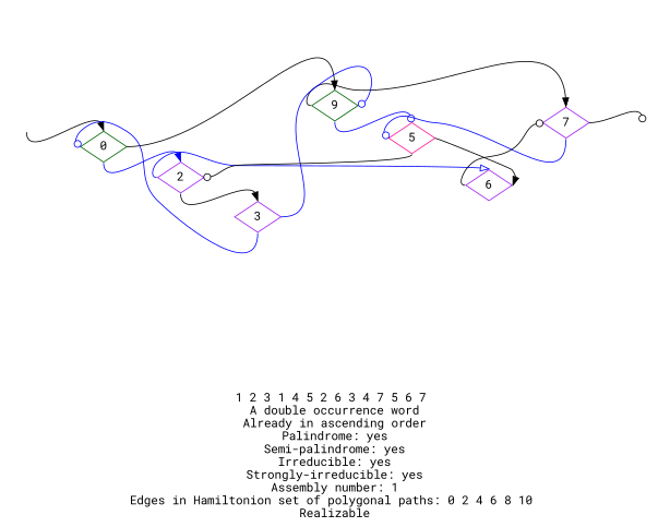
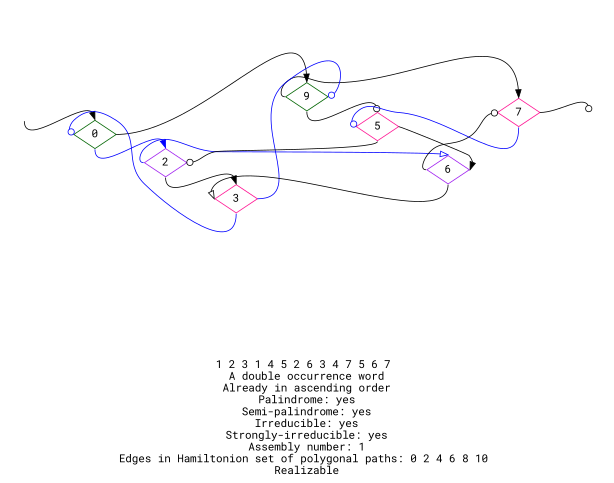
  digraph {
    fontname="Roboto Mono"
    label="1 2 3 1 4 5 2 6 3 4 7 5 6 7 \nA double occurrence word\nAlready in ascending order\nPalindrome: yes\nSemi-palindrome: yes\nIrreducible: yes\nStrongly-irreducible: yes\nAssembly number: 1\nEdges in Hamiltonion set of polygonal paths: 0 2 4 6 8 10 \nRealizable\n"
    rankdir=LR
    node [fontname="Roboto Mono" shape=diamond color=purple]
    edge [arrowhead=odot fontname="Roboto Mono" headport=n tailport=s]
    a [style=invis color=""]
    n2 [color=darkgreen label=0]
    2
    n4 [color=darkgreen label=9]
    b [style=invis color=""]
-   3
+   3 [color=deeppink]
    6
    5 [color=deeppink]
-   7
+   7 [color=deeppink]
    a -> n2 [arrowhead=normal]
    n2 -> 2 [arrowhead=normal color=blue]
    n2 -> n4 [arrowhead=normal tailport=e]
    2 -> 3 [arrowhead=normal]
    2 -> 6 [arrowhead=onormal color=blue tailport=w]
-   n4 -> 5 [color=blue]
+   n4 -> 5 [color=black]
    n4 -> 7 [arrowhead=normal tailport=w]
    3 -> n2 [color=blue headport=w]
    3 -> n4 [color=blue headport=e tailport=e]
+   6 -> 3 [arrowhead=onormal headport=w]
    6 -> 7 [headport=w tailport=w]
    5 -> 2 [headport=e]
    5 -> 6 [arrowhead=normal headport=e tailport=e]
    7 -> b [tailport=e]
    7 -> 5 [color=blue headport=w]
  }
